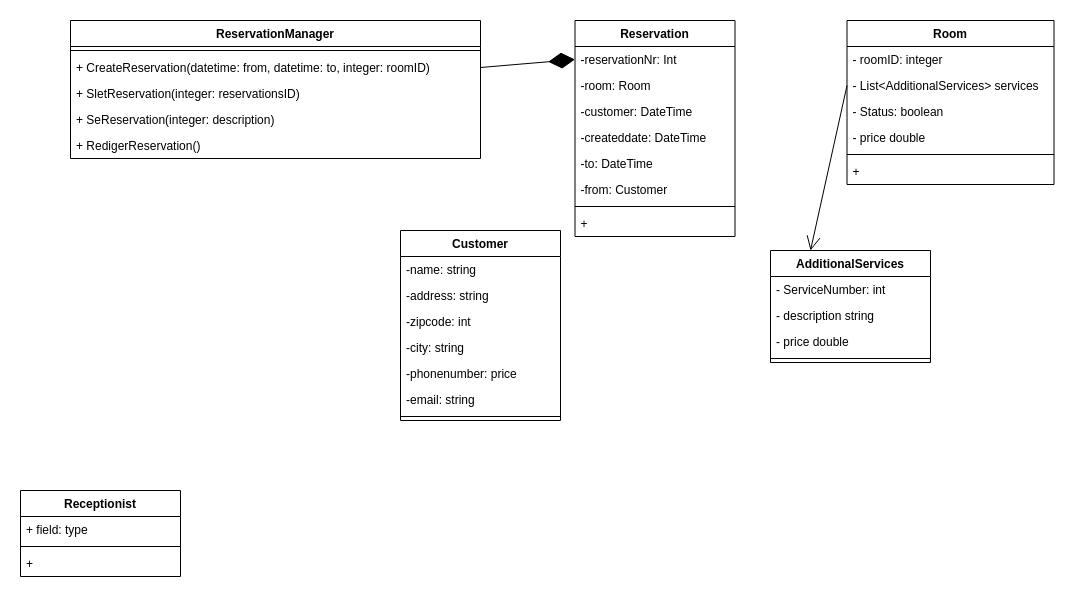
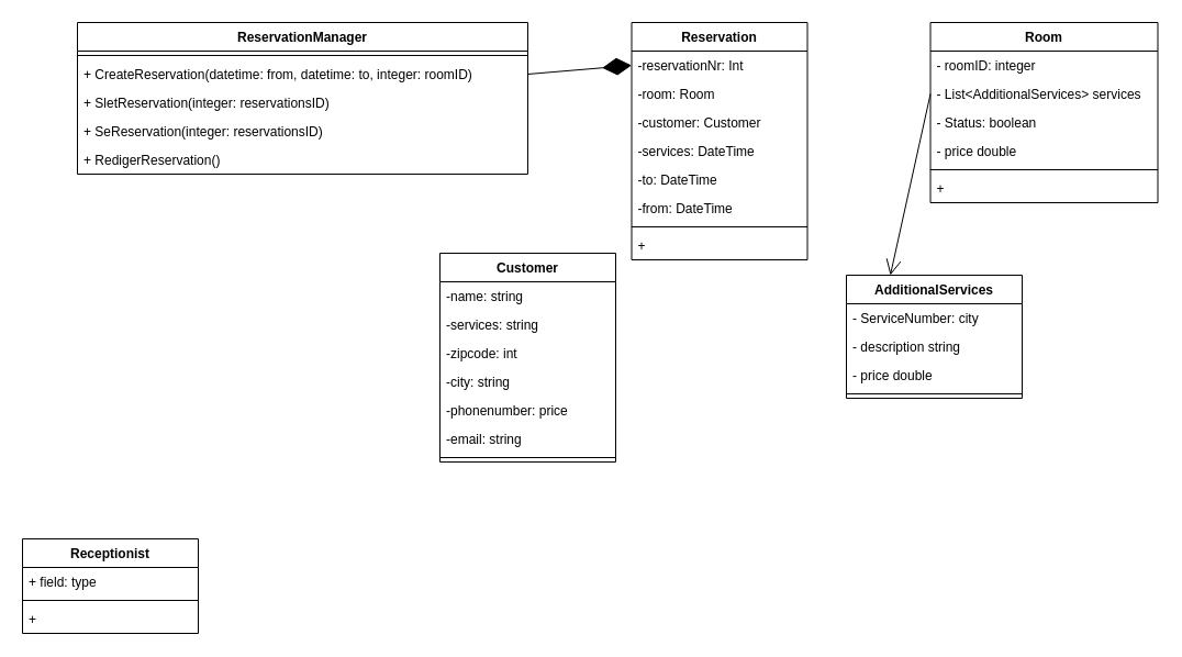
  <mxCell id="0" />
  <mxCell id="1" parent="0" />
  <mxCell id="2" value="Receptionist" style="swimlane;fontStyle=1;align=center;verticalAlign=top;childLayout=stackLayout;horizontal=1;startSize=26;horizontalStack=0;resizeParent=1;resizeParentMax=0;resizeLast=0;collapsible=1;marginBottom=0;" parent="1" vertex="1"><mxGeometry x="20" y="490" width="160" height="86" as="geometry" /></mxCell>
  <mxCell id="3" value="+ field: type" style="text;strokeColor=none;fillColor=none;align=left;verticalAlign=top;spacingLeft=4;spacingRight=4;overflow=hidden;rotatable=0;points=[[0,0.5],[1,0.5]];portConstraint=eastwest;" parent="2" vertex="1"><mxGeometry y="26" width="160" height="26" as="geometry" /></mxCell>
  <mxCell id="4" value="" style="line;strokeWidth=1;fillColor=none;align=left;verticalAlign=middle;spacingTop=-1;spacingLeft=3;spacingRight=3;rotatable=0;labelPosition=right;points=[];portConstraint=eastwest;" parent="2" vertex="1"><mxGeometry y="52" width="160" height="8" as="geometry" /></mxCell>
  <mxCell id="5" value="+ " style="text;strokeColor=none;fillColor=none;align=left;verticalAlign=top;spacingLeft=4;spacingRight=4;overflow=hidden;rotatable=0;points=[[0,0.5],[1,0.5]];portConstraint=eastwest;" parent="2" vertex="1"><mxGeometry y="60" width="160" height="26" as="geometry" /></mxCell>
  <mxCell id="6" value="ReservationManager" style="swimlane;fontStyle=1;align=center;verticalAlign=top;childLayout=stackLayout;horizontal=1;startSize=26;horizontalStack=0;resizeParent=1;resizeParentMax=0;resizeLast=0;collapsible=1;marginBottom=0;" parent="1" vertex="1"><mxGeometry x="70" y="20" width="410" height="138" as="geometry" /></mxCell>
  <mxCell id="7" value="" style="line;strokeWidth=1;fillColor=none;align=left;verticalAlign=middle;spacingTop=-1;spacingLeft=3;spacingRight=3;rotatable=0;labelPosition=right;points=[];portConstraint=eastwest;" parent="6" vertex="1"><mxGeometry y="26" width="410" height="8" as="geometry" /></mxCell>
  <mxCell id="8" value="+ CreateReservation(datetime: from, datetime: to, integer: roomID)" style="text;strokeColor=none;fillColor=none;align=left;verticalAlign=top;spacingLeft=4;spacingRight=4;overflow=hidden;rotatable=0;points=[[0,0.5],[1,0.5]];portConstraint=eastwest;fontStyle=0" parent="6" vertex="1"><mxGeometry y="34" width="410" height="26" as="geometry" /></mxCell>
  <mxCell id="9" value="+ SletReservation(integer: reservationsID) " style="text;strokeColor=none;fillColor=none;align=left;verticalAlign=top;spacingLeft=4;spacingRight=4;overflow=hidden;rotatable=0;points=[[0,0.5],[1,0.5]];portConstraint=eastwest;" parent="6" vertex="1"><mxGeometry y="60" width="410" height="26" as="geometry" /></mxCell>
- <mxCell id="10" value="+ SeReservation(integer: description)" style="text;strokeColor=none;fillColor=none;align=left;verticalAlign=top;spacingLeft=4;spacingRight=4;overflow=hidden;rotatable=0;points=[[0,0.5],[1,0.5]];portConstraint=eastwest;" parent="6" vertex="1"><mxGeometry y="86" width="410" height="26" as="geometry" /></mxCell>
+ <mxCell id="10" value="+ SeReservation(integer: reservationsID)" style="text;strokeColor=none;fillColor=none;align=left;verticalAlign=top;spacingLeft=4;spacingRight=4;overflow=hidden;rotatable=0;points=[[0,0.5],[1,0.5]];portConstraint=eastwest;" parent="6" vertex="1"><mxGeometry y="86" width="410" height="26" as="geometry" /></mxCell>
  <mxCell id="11" value="+ RedigerReservation() " style="text;strokeColor=none;fillColor=none;align=left;verticalAlign=top;spacingLeft=4;spacingRight=4;overflow=hidden;rotatable=0;points=[[0,0.5],[1,0.5]];portConstraint=eastwest;" parent="6" vertex="1"><mxGeometry y="112" width="410" height="26" as="geometry" /></mxCell>
  <mxCell id="12" value="Reservation" style="swimlane;fontStyle=1;align=center;verticalAlign=top;childLayout=stackLayout;horizontal=1;startSize=26;horizontalStack=0;resizeParent=1;resizeParentMax=0;resizeLast=0;collapsible=1;marginBottom=0;" parent="1" vertex="1"><mxGeometry x="574.5" y="20" width="160" height="216" as="geometry"><mxRectangle x="600" y="270" width="70" height="26" as="alternateBounds" /></mxGeometry></mxCell>
  <mxCell id="13" value="-reservationNr: Int" style="text;strokeColor=none;fillColor=none;align=left;verticalAlign=top;spacingLeft=4;spacingRight=4;overflow=hidden;rotatable=0;points=[[0,0.5],[1,0.5]];portConstraint=eastwest;" parent="12" vertex="1"><mxGeometry y="26" width="160" height="26" as="geometry" /></mxCell>
  <mxCell id="14" value="-room: Room" style="text;strokeColor=none;fillColor=none;align=left;verticalAlign=top;spacingLeft=4;spacingRight=4;overflow=hidden;rotatable=0;points=[[0,0.5],[1,0.5]];portConstraint=eastwest;" parent="12" vertex="1"><mxGeometry y="52" width="160" height="26" as="geometry" /></mxCell>
- <mxCell id="15" value="-customer: DateTime" style="text;strokeColor=none;fillColor=none;align=left;verticalAlign=top;spacingLeft=4;spacingRight=4;overflow=hidden;rotatable=0;points=[[0,0.5],[1,0.5]];portConstraint=eastwest;" parent="12" vertex="1"><mxGeometry y="78" width="160" height="26" as="geometry" /></mxCell>
- <mxCell id="16" value="-createddate: DateTime" style="text;strokeColor=none;fillColor=none;align=left;verticalAlign=top;spacingLeft=4;spacingRight=4;overflow=hidden;rotatable=0;points=[[0,0.5],[1,0.5]];portConstraint=eastwest;" parent="12" vertex="1"><mxGeometry y="104" width="160" height="26" as="geometry" /></mxCell>
+ <mxCell id="15" value="-customer: Customer" style="text;strokeColor=none;fillColor=none;align=left;verticalAlign=top;spacingLeft=4;spacingRight=4;overflow=hidden;rotatable=0;points=[[0,0.5],[1,0.5]];portConstraint=eastwest;" parent="12" vertex="1"><mxGeometry y="78" width="160" height="26" as="geometry" /></mxCell>
+ <mxCell id="16" value="-services: DateTime" style="text;strokeColor=none;fillColor=none;align=left;verticalAlign=top;spacingLeft=4;spacingRight=4;overflow=hidden;rotatable=0;points=[[0,0.5],[1,0.5]];portConstraint=eastwest;" parent="12" vertex="1"><mxGeometry y="104" width="160" height="26" as="geometry" /></mxCell>
  <mxCell id="17" value="-to: DateTime" style="text;strokeColor=none;fillColor=none;align=left;verticalAlign=top;spacingLeft=4;spacingRight=4;overflow=hidden;rotatable=0;points=[[0,0.5],[1,0.5]];portConstraint=eastwest;" parent="12" vertex="1"><mxGeometry y="130" width="160" height="26" as="geometry" /></mxCell>
- <mxCell id="18" value="-from: Customer" style="text;strokeColor=none;fillColor=none;align=left;verticalAlign=top;spacingLeft=4;spacingRight=4;overflow=hidden;rotatable=0;points=[[0,0.5],[1,0.5]];portConstraint=eastwest;" parent="12" vertex="1"><mxGeometry y="156" width="160" height="26" as="geometry" /></mxCell>
+ <mxCell id="18" value="-from: DateTime" style="text;strokeColor=none;fillColor=none;align=left;verticalAlign=top;spacingLeft=4;spacingRight=4;overflow=hidden;rotatable=0;points=[[0,0.5],[1,0.5]];portConstraint=eastwest;" parent="12" vertex="1"><mxGeometry y="156" width="160" height="26" as="geometry" /></mxCell>
  <mxCell id="19" value="" style="line;strokeWidth=1;fillColor=none;align=left;verticalAlign=middle;spacingTop=-1;spacingLeft=3;spacingRight=3;rotatable=0;labelPosition=right;points=[];portConstraint=eastwest;" parent="12" vertex="1"><mxGeometry y="182" width="160" height="8" as="geometry" /></mxCell>
  <mxCell id="20" value="+ " style="text;strokeColor=none;fillColor=none;align=left;verticalAlign=top;spacingLeft=4;spacingRight=4;overflow=hidden;rotatable=0;points=[[0,0.5],[1,0.5]];portConstraint=eastwest;" parent="12" vertex="1"><mxGeometry y="190" width="160" height="26" as="geometry" /></mxCell>
  <mxCell id="21" value="Room" style="swimlane;fontStyle=1;align=center;verticalAlign=top;childLayout=stackLayout;horizontal=1;startSize=26;horizontalStack=0;resizeParent=1;resizeParentMax=0;resizeLast=0;collapsible=1;marginBottom=0;" parent="1" vertex="1"><mxGeometry x="846.5" y="20" width="207" height="164" as="geometry" /></mxCell>
  <mxCell id="22" value="- roomID: integer" style="text;strokeColor=none;fillColor=none;align=left;verticalAlign=top;spacingLeft=4;spacingRight=4;overflow=hidden;rotatable=0;points=[[0,0.5],[1,0.5]];portConstraint=eastwest;" parent="21" vertex="1"><mxGeometry y="26" width="207" height="26" as="geometry" /></mxCell>
  <mxCell id="23" value="- List&lt;AdditionalServices&gt; services" style="text;strokeColor=none;fillColor=none;align=left;verticalAlign=top;spacingLeft=4;spacingRight=4;overflow=hidden;rotatable=0;points=[[0,0.5],[1,0.5]];portConstraint=eastwest;fontStyle=0" parent="21" vertex="1"><mxGeometry y="52" width="207" height="26" as="geometry" /></mxCell>
  <mxCell id="24" value="- Status: boolean" style="text;strokeColor=none;fillColor=none;align=left;verticalAlign=top;spacingLeft=4;spacingRight=4;overflow=hidden;rotatable=0;points=[[0,0.5],[1,0.5]];portConstraint=eastwest;" parent="21" vertex="1"><mxGeometry y="78" width="207" height="26" as="geometry" /></mxCell>
  <mxCell id="25" value="- price double" style="text;strokeColor=none;fillColor=none;align=left;verticalAlign=top;spacingLeft=4;spacingRight=4;overflow=hidden;rotatable=0;points=[[0,0.5],[1,0.5]];portConstraint=eastwest;" vertex="1" parent="21"><mxGeometry y="104" width="207" height="26" as="geometry" /></mxCell>
  <mxCell id="26" value="" style="line;strokeWidth=1;fillColor=none;align=left;verticalAlign=middle;spacingTop=-1;spacingLeft=3;spacingRight=3;rotatable=0;labelPosition=right;points=[];portConstraint=eastwest;" parent="21" vertex="1"><mxGeometry y="130" width="207" height="8" as="geometry" /></mxCell>
  <mxCell id="27" value="+ " style="text;strokeColor=none;fillColor=none;align=left;verticalAlign=top;spacingLeft=4;spacingRight=4;overflow=hidden;rotatable=0;points=[[0,0.5],[1,0.5]];portConstraint=eastwest;" parent="21" vertex="1"><mxGeometry y="138" width="207" height="26" as="geometry" /></mxCell>
  <mxCell id="28" value="" style="endArrow=diamondThin;endFill=1;endSize=24;html=1;exitX=1;exitY=0.5;exitDx=0;exitDy=0;entryX=0;entryY=0.5;entryDx=0;entryDy=0;" edge="1" parent="1" source="8" target="13"><mxGeometry width="160" relative="1" as="geometry"><mxPoint x="380" y="200" as="sourcePoint" /><mxPoint x="520" y="150" as="targetPoint" /></mxGeometry></mxCell>
  <mxCell id="29" value="Customer" style="swimlane;fontStyle=1;align=center;verticalAlign=top;childLayout=stackLayout;horizontal=1;startSize=26;horizontalStack=0;resizeParent=1;resizeParentMax=0;resizeLast=0;collapsible=1;marginBottom=0;" parent="1" vertex="1"><mxGeometry x="400" y="230" width="160" height="190" as="geometry"><mxRectangle x="600" y="270" width="70" height="26" as="alternateBounds" /></mxGeometry></mxCell>
  <mxCell id="30" value="-name: string" style="text;strokeColor=none;fillColor=none;align=left;verticalAlign=top;spacingLeft=4;spacingRight=4;overflow=hidden;rotatable=0;points=[[0,0.5],[1,0.5]];portConstraint=eastwest;" parent="29" vertex="1"><mxGeometry y="26" width="160" height="26" as="geometry" /></mxCell>
- <mxCell id="31" value="-address: string" style="text;strokeColor=none;fillColor=none;align=left;verticalAlign=top;spacingLeft=4;spacingRight=4;overflow=hidden;rotatable=0;points=[[0,0.5],[1,0.5]];portConstraint=eastwest;" vertex="1" parent="29"><mxGeometry y="52" width="160" height="26" as="geometry" /></mxCell>
+ <mxCell id="31" value="-services: string" style="text;strokeColor=none;fillColor=none;align=left;verticalAlign=top;spacingLeft=4;spacingRight=4;overflow=hidden;rotatable=0;points=[[0,0.5],[1,0.5]];portConstraint=eastwest;" vertex="1" parent="29"><mxGeometry y="52" width="160" height="26" as="geometry" /></mxCell>
  <mxCell id="32" value="-zipcode: int" style="text;strokeColor=none;fillColor=none;align=left;verticalAlign=top;spacingLeft=4;spacingRight=4;overflow=hidden;rotatable=0;points=[[0,0.5],[1,0.5]];portConstraint=eastwest;" vertex="1" parent="29"><mxGeometry y="78" width="160" height="26" as="geometry" /></mxCell>
  <mxCell id="33" value="-city: string" style="text;strokeColor=none;fillColor=none;align=left;verticalAlign=top;spacingLeft=4;spacingRight=4;overflow=hidden;rotatable=0;points=[[0,0.5],[1,0.5]];portConstraint=eastwest;" vertex="1" parent="29"><mxGeometry y="104" width="160" height="26" as="geometry" /></mxCell>
  <mxCell id="34" value="-phonenumber: price" style="text;strokeColor=none;fillColor=none;align=left;verticalAlign=top;spacingLeft=4;spacingRight=4;overflow=hidden;rotatable=0;points=[[0,0.5],[1,0.5]];portConstraint=eastwest;" vertex="1" parent="29"><mxGeometry y="130" width="160" height="26" as="geometry" /></mxCell>
  <mxCell id="35" value="-email: string" style="text;strokeColor=none;fillColor=none;align=left;verticalAlign=top;spacingLeft=4;spacingRight=4;overflow=hidden;rotatable=0;points=[[0,0.5],[1,0.5]];portConstraint=eastwest;" vertex="1" parent="29"><mxGeometry y="156" width="160" height="26" as="geometry" /></mxCell>
  <mxCell id="36" value="" style="line;strokeWidth=1;fillColor=none;align=left;verticalAlign=middle;spacingTop=-1;spacingLeft=3;spacingRight=3;rotatable=0;labelPosition=right;points=[];portConstraint=eastwest;" parent="29" vertex="1"><mxGeometry y="182" width="160" height="8" as="geometry" /></mxCell>
  <mxCell id="37" value="AdditionalServices" style="swimlane;fontStyle=1;align=center;verticalAlign=top;childLayout=stackLayout;horizontal=1;startSize=26;horizontalStack=0;resizeParent=1;resizeParentMax=0;resizeLast=0;collapsible=1;marginBottom=0;" parent="1" vertex="1"><mxGeometry x="770" y="250" width="160" height="112" as="geometry"><mxRectangle x="900" y="360" width="110" height="26" as="alternateBounds" /></mxGeometry></mxCell>
- <mxCell id="38" value="- ServiceNumber: int" style="text;strokeColor=none;fillColor=none;align=left;verticalAlign=top;spacingLeft=4;spacingRight=4;overflow=hidden;rotatable=0;points=[[0,0.5],[1,0.5]];portConstraint=eastwest;" parent="37" vertex="1"><mxGeometry y="26" width="160" height="26" as="geometry" /></mxCell>
+ <mxCell id="38" value="- ServiceNumber: city" style="text;strokeColor=none;fillColor=none;align=left;verticalAlign=top;spacingLeft=4;spacingRight=4;overflow=hidden;rotatable=0;points=[[0,0.5],[1,0.5]];portConstraint=eastwest;" parent="37" vertex="1"><mxGeometry y="26" width="160" height="26" as="geometry" /></mxCell>
  <mxCell id="39" value="- description string" style="text;strokeColor=none;fillColor=none;align=left;verticalAlign=top;spacingLeft=4;spacingRight=4;overflow=hidden;rotatable=0;points=[[0,0.5],[1,0.5]];portConstraint=eastwest;" vertex="1" parent="37"><mxGeometry y="52" width="160" height="26" as="geometry" /></mxCell>
  <mxCell id="40" value="- price double" style="text;strokeColor=none;fillColor=none;align=left;verticalAlign=top;spacingLeft=4;spacingRight=4;overflow=hidden;rotatable=0;points=[[0,0.5],[1,0.5]];portConstraint=eastwest;" vertex="1" parent="37"><mxGeometry y="78" width="160" height="26" as="geometry" /></mxCell>
  <mxCell id="41" value="" style="line;strokeWidth=1;fillColor=none;align=left;verticalAlign=middle;spacingTop=-1;spacingLeft=3;spacingRight=3;rotatable=0;labelPosition=right;points=[];portConstraint=eastwest;" parent="37" vertex="1"><mxGeometry y="104" width="160" height="8" as="geometry" /></mxCell>
  <mxCell id="42" value="" style="endArrow=open;endFill=1;endSize=12;html=1;exitX=0;exitY=0.5;exitDx=0;exitDy=0;entryX=0.25;entryY=0;entryDx=0;entryDy=0;" edge="1" parent="1" source="23" target="37"><mxGeometry width="160" relative="1" as="geometry"><mxPoint x="610" y="270" as="sourcePoint" /><mxPoint x="770" y="270" as="targetPoint" /></mxGeometry></mxCell>
